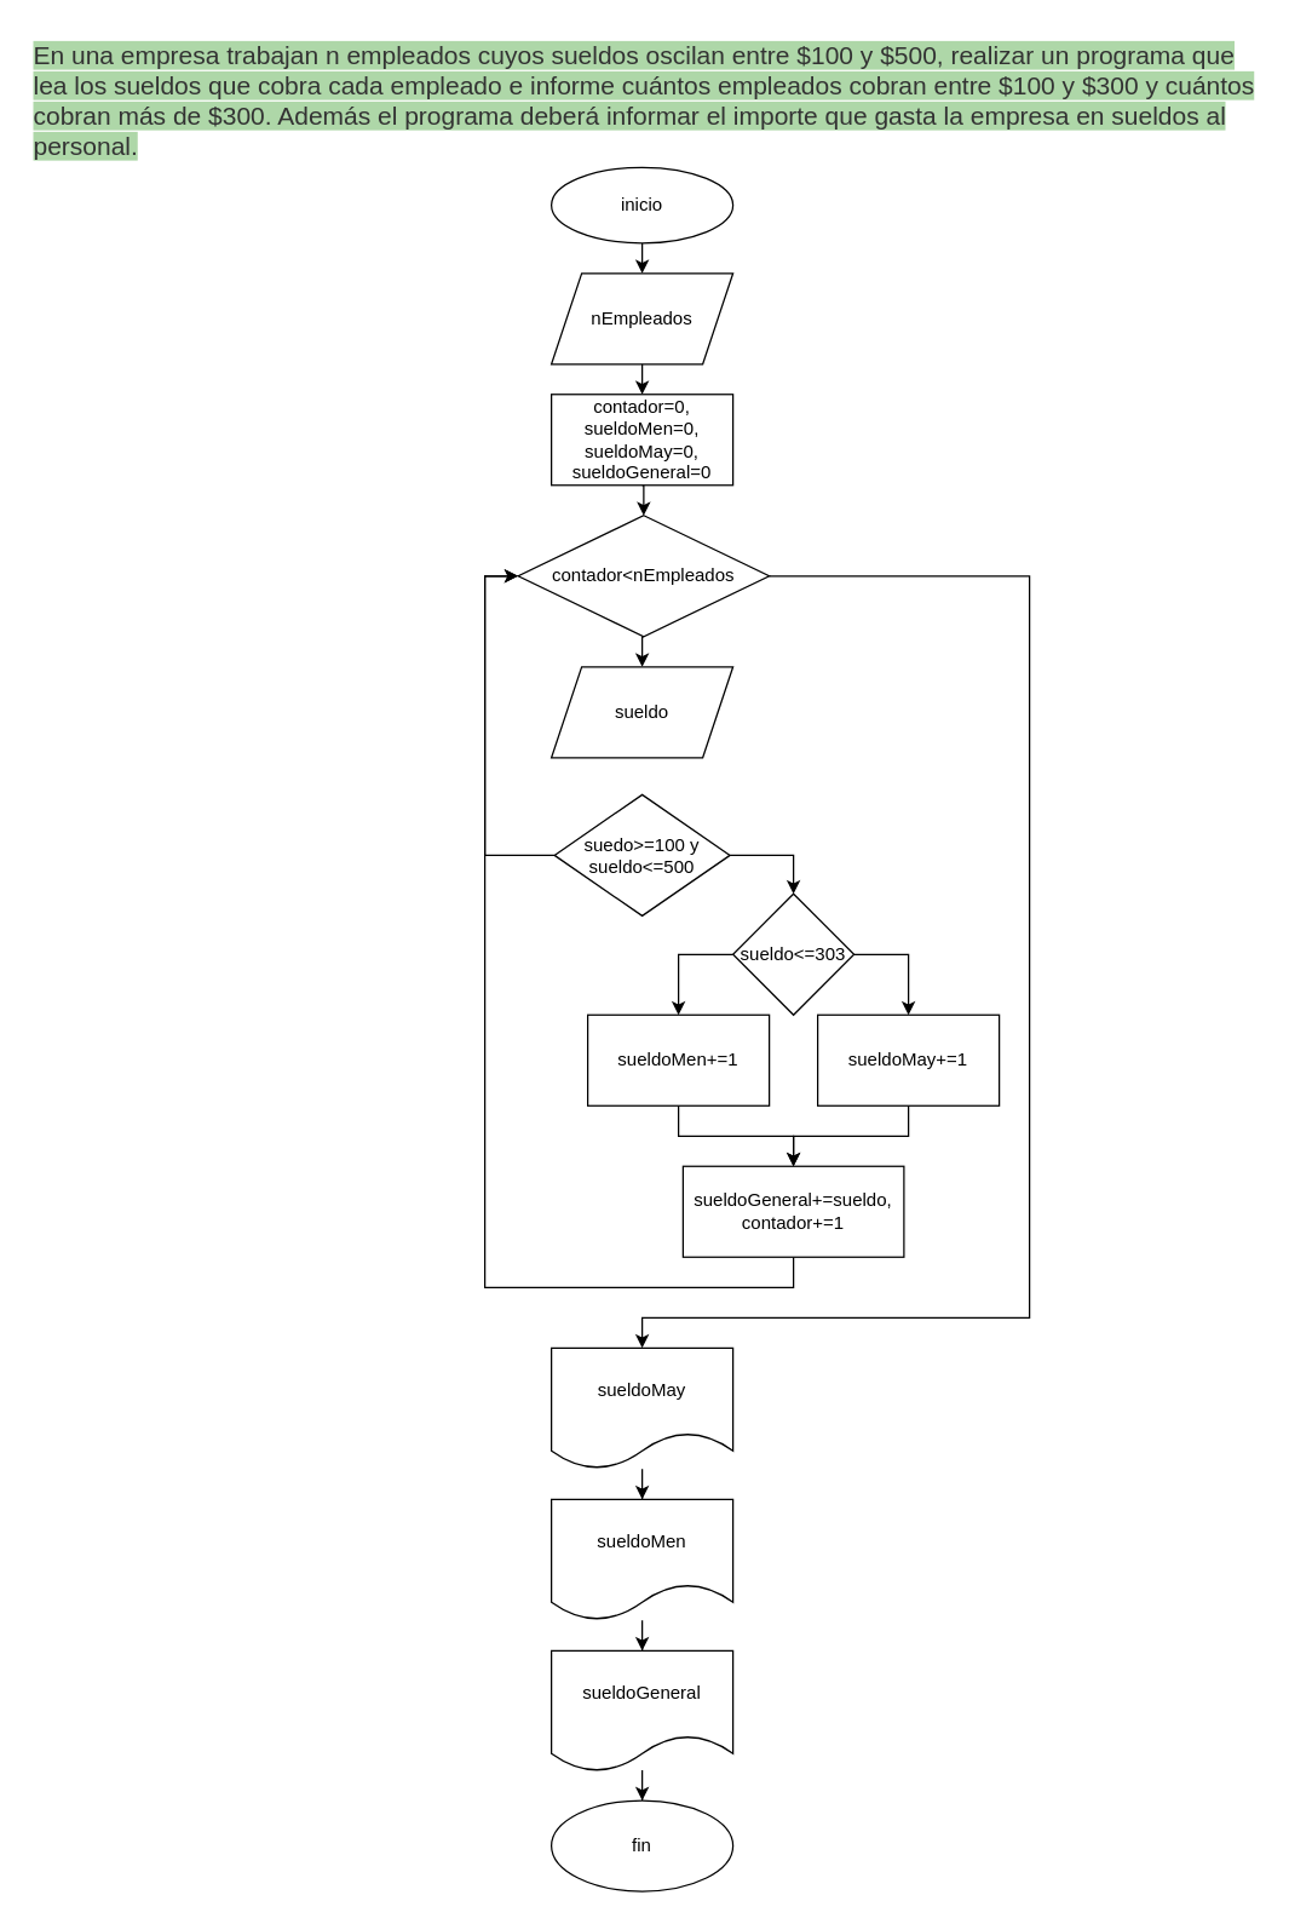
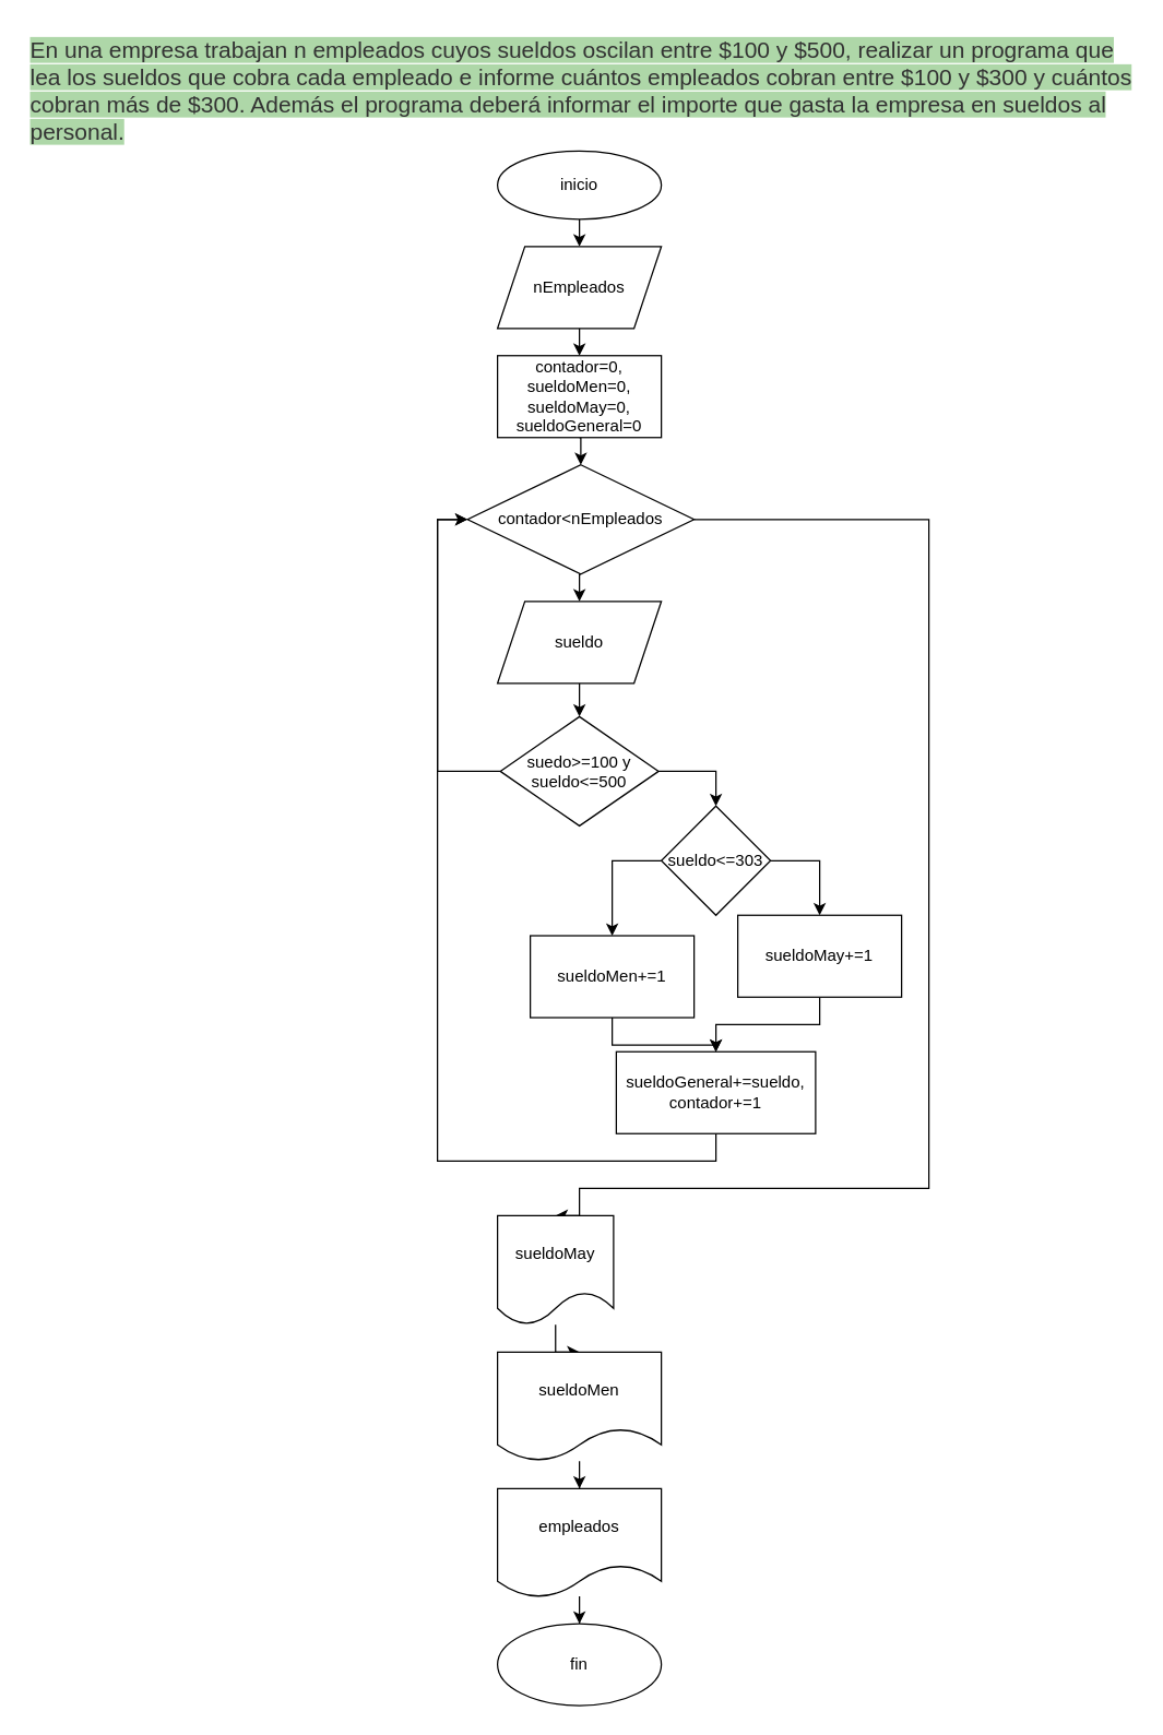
  <mxCell id="0" />
  <mxCell id="1" parent="0" />
  <mxCell id="2" value="&lt;span style=&quot;color: rgb(51, 51, 51); font-family: sans-serif, arial; font-size: 16.8px; font-style: normal; font-variant-ligatures: normal; font-variant-caps: normal; font-weight: 400; letter-spacing: normal; orphans: 2; text-align: left; text-indent: 0px; text-transform: none; widows: 2; word-spacing: 0px; -webkit-text-stroke-width: 0px; background-color: rgb(174, 215, 168); text-decoration-thickness: initial; text-decoration-style: initial; text-decoration-color: initial; float: none; display: inline !important;&quot;&gt;En una empresa trabajan n empleados cuyos sueldos oscilan entre $100 y $500, realizar un programa que lea los sueldos que cobra cada empleado e informe cuántos empleados cobran entre $100 y $300 y cuántos cobran más de $300. Además el programa deberá informar el importe que gasta la empresa en sueldos al personal.&lt;/span&gt;" style="text;whiteSpace=wrap;html=1;" parent="1" vertex="1"><mxGeometry x="20" width="810" height="90" as="geometry" y="20" /></mxCell>
  <mxCell id="3" style="edgeStyle=orthogonalEdgeStyle;rounded=0;orthogonalLoop=1;jettySize=auto;html=1;exitX=0.5;exitY=1;exitDx=0;exitDy=0;entryX=0.5;entryY=0;entryDx=0;entryDy=0;" parent="1" source="4" target="6" edge="1"><mxGeometry relative="1" as="geometry" /></mxCell>
  <mxCell id="4" value="inicio" style="ellipse;whiteSpace=wrap;html=1;" parent="1" vertex="1"><mxGeometry x="364" y="110" width="120" height="50" as="geometry" /></mxCell>
  <mxCell id="5" style="edgeStyle=orthogonalEdgeStyle;rounded=0;orthogonalLoop=1;jettySize=auto;html=1;exitX=0.5;exitY=1;exitDx=0;exitDy=0;entryX=0.5;entryY=0;entryDx=0;entryDy=0;" parent="1" source="6" target="8" edge="1"><mxGeometry relative="1" as="geometry" /></mxCell>
  <mxCell id="6" value="nEmpleados" style="shape=parallelogram;perimeter=parallelogramPerimeter;whiteSpace=wrap;html=1;fixedSize=1;" parent="1" vertex="1"><mxGeometry x="364" y="180" width="120" height="60" as="geometry" /></mxCell>
  <mxCell id="7" style="edgeStyle=orthogonalEdgeStyle;rounded=0;orthogonalLoop=1;jettySize=auto;html=1;exitX=0.5;exitY=1;exitDx=0;exitDy=0;entryX=0.5;entryY=0;entryDx=0;entryDy=0;" parent="1" source="8" target="11" edge="1"><mxGeometry relative="1" as="geometry" /></mxCell>
  <mxCell id="8" value="contador=0, sueldoMen=0,&lt;br&gt;sueldoMay=0,&lt;br&gt;sueldoGeneral=0" style="rounded=0;whiteSpace=wrap;html=1;" parent="1" vertex="1"><mxGeometry x="364" y="260" width="120" height="60" as="geometry" /></mxCell>
  <mxCell id="9" style="edgeStyle=orthogonalEdgeStyle;rounded=0;orthogonalLoop=1;jettySize=auto;html=1;exitX=0.5;exitY=1;exitDx=0;exitDy=0;entryX=0.5;entryY=0;entryDx=0;entryDy=0;" parent="1" source="11" target="16" edge="1"><mxGeometry relative="1" as="geometry" /></mxCell>
  <mxCell id="10" style="edgeStyle=orthogonalEdgeStyle;rounded=0;orthogonalLoop=1;jettySize=auto;html=1;exitX=1;exitY=0.5;exitDx=0;exitDy=0;entryX=0.5;entryY=0;entryDx=0;entryDy=0;" parent="1" source="11" target="27" edge="1"><mxGeometry relative="1" as="geometry"><Array as="points"><mxPoint x="680" y="380" /><mxPoint x="680" y="870" /><mxPoint x="424" y="870" /></Array></mxGeometry></mxCell>
  <mxCell id="11" value="contador&amp;lt;nEmpleados" style="rhombus;whiteSpace=wrap;html=1;" parent="1" vertex="1"><mxGeometry x="342" y="340" width="166" height="80" as="geometry" /></mxCell>
  <mxCell id="12" style="edgeStyle=orthogonalEdgeStyle;rounded=0;orthogonalLoop=1;jettySize=auto;html=1;exitX=0;exitY=0.5;exitDx=0;exitDy=0;entryX=0;entryY=0.5;entryDx=0;entryDy=0;" parent="1" source="14" target="11" edge="1"><mxGeometry relative="1" as="geometry"><Array as="points"><mxPoint x="320" y="565" /><mxPoint x="320" y="380" /></Array></mxGeometry></mxCell>
  <mxCell id="13" style="edgeStyle=orthogonalEdgeStyle;rounded=0;orthogonalLoop=1;jettySize=auto;html=1;exitX=1;exitY=0.5;exitDx=0;exitDy=0;entryX=0.5;entryY=0;entryDx=0;entryDy=0;" parent="1" source="14" target="19" edge="1"><mxGeometry relative="1" as="geometry" /></mxCell>
  <mxCell id="14" value="suedo&amp;gt;=100 y sueldo&amp;lt;=500" style="rhombus;whiteSpace=wrap;html=1;" parent="1" vertex="1"><mxGeometry x="366" y="524.5" width="116" height="80" as="geometry" /></mxCell>
+ <mxCell id="15" style="edgeStyle=orthogonalEdgeStyle;rounded=0;orthogonalLoop=1;jettySize=auto;html=1;exitX=0.5;exitY=1;exitDx=0;exitDy=0;entryX=0.5;entryY=0;entryDx=0;entryDy=0;" parent="1" source="16" target="14" edge="1"><mxGeometry relative="1" as="geometry" /></mxCell>
  <mxCell id="16" value="sueldo" style="shape=parallelogram;perimeter=parallelogramPerimeter;whiteSpace=wrap;html=1;fixedSize=1;" parent="1" vertex="1"><mxGeometry x="364" y="440" width="120" height="60" as="geometry" /></mxCell>
  <mxCell id="17" style="edgeStyle=orthogonalEdgeStyle;rounded=0;orthogonalLoop=1;jettySize=auto;html=1;exitX=0;exitY=0.5;exitDx=0;exitDy=0;entryX=0.5;entryY=0;entryDx=0;entryDy=0;" parent="1" source="19" target="23" edge="1"><mxGeometry relative="1" as="geometry" /></mxCell>
  <mxCell id="18" style="edgeStyle=orthogonalEdgeStyle;rounded=0;orthogonalLoop=1;jettySize=auto;html=1;exitX=1;exitY=0.5;exitDx=0;exitDy=0;entryX=0.5;entryY=0;entryDx=0;entryDy=0;" parent="1" source="19" target="21" edge="1"><mxGeometry relative="1" as="geometry" /></mxCell>
  <mxCell id="19" value="sueldo&amp;lt;=303" style="rhombus;whiteSpace=wrap;html=1;" parent="1" vertex="1"><mxGeometry x="484" y="590" width="80" height="80" as="geometry" /></mxCell>
  <mxCell id="20" style="edgeStyle=orthogonalEdgeStyle;rounded=0;orthogonalLoop=1;jettySize=auto;html=1;exitX=0.5;exitY=1;exitDx=0;exitDy=0;entryX=0.5;entryY=0;entryDx=0;entryDy=0;" parent="1" source="21" target="25" edge="1"><mxGeometry relative="1" as="geometry" /></mxCell>
  <mxCell id="21" value="sueldoMay+=1" style="rounded=0;whiteSpace=wrap;html=1;" parent="1" vertex="1"><mxGeometry x="540" y="670" width="120" height="60" as="geometry" /></mxCell>
  <mxCell id="22" style="edgeStyle=orthogonalEdgeStyle;rounded=0;orthogonalLoop=1;jettySize=auto;html=1;exitX=0.5;exitY=1;exitDx=0;exitDy=0;entryX=0.5;entryY=0;entryDx=0;entryDy=0;" parent="1" source="23" target="25" edge="1"><mxGeometry relative="1" as="geometry" /></mxCell>
- <mxCell id="23" value="sueldoMen+=1" style="rounded=0;whiteSpace=wrap;html=1;" parent="1" vertex="1"><mxGeometry x="388" y="670" width="120" height="60" as="geometry" /></mxCell>
+ <mxCell id="23" value="sueldoMen+=1" style="rounded=0;whiteSpace=wrap;html=1;" parent="1" vertex="1"><mxGeometry x="388" y="685" width="120" height="60" as="geometry" /></mxCell>
  <mxCell id="24" style="edgeStyle=orthogonalEdgeStyle;rounded=0;orthogonalLoop=1;jettySize=auto;html=1;exitX=0.5;exitY=1;exitDx=0;exitDy=0;entryX=0;entryY=0.5;entryDx=0;entryDy=0;" parent="1" source="25" target="11" edge="1"><mxGeometry relative="1" as="geometry"><Array as="points"><mxPoint x="524" y="850" /><mxPoint x="320" y="850" /><mxPoint x="320" y="380" /></Array></mxGeometry></mxCell>
  <mxCell id="25" value="sueldoGeneral+=sueldo,&lt;br&gt;contador+=1" style="rounded=0;whiteSpace=wrap;html=1;" parent="1" vertex="1"><mxGeometry x="451" y="770" width="146" height="60" as="geometry" /></mxCell>
  <mxCell id="26" style="edgeStyle=orthogonalEdgeStyle;rounded=0;orthogonalLoop=1;jettySize=auto;html=1;entryX=0.5;entryY=0;entryDx=0;entryDy=0;" parent="1" source="27" target="29" edge="1"><mxGeometry relative="1" as="geometry" /></mxCell>
- <mxCell id="27" value="sueldoMay" style="shape=document;whiteSpace=wrap;html=1;boundedLbl=1;" parent="1" vertex="1"><mxGeometry x="364" y="890" width="120" height="80" as="geometry" /></mxCell>
+ <mxCell id="27" value="sueldoMay" style="shape=document;whiteSpace=wrap;html=1;boundedLbl=1;" parent="1" vertex="1"><mxGeometry x="364" y="890" width="85" height="80" as="geometry" /></mxCell>
  <mxCell id="28" style="edgeStyle=orthogonalEdgeStyle;rounded=0;orthogonalLoop=1;jettySize=auto;html=1;entryX=0.5;entryY=0;entryDx=0;entryDy=0;" parent="1" source="29" target="31" edge="1"><mxGeometry relative="1" as="geometry" /></mxCell>
  <mxCell id="29" value="sueldoMen" style="shape=document;whiteSpace=wrap;html=1;boundedLbl=1;" parent="1" vertex="1"><mxGeometry x="364" y="990" width="120" height="80" as="geometry" /></mxCell>
  <mxCell id="30" style="edgeStyle=orthogonalEdgeStyle;rounded=0;orthogonalLoop=1;jettySize=auto;html=1;" parent="1" source="31" target="32" edge="1"><mxGeometry relative="1" as="geometry" /></mxCell>
- <mxCell id="31" value="sueldoGeneral" style="shape=document;whiteSpace=wrap;html=1;boundedLbl=1;" parent="1" vertex="1"><mxGeometry x="364" y="1090" width="120" height="80" as="geometry" /></mxCell>
+ <mxCell id="31" value="empleados" style="shape=document;whiteSpace=wrap;html=1;boundedLbl=1;" parent="1" vertex="1"><mxGeometry x="364" y="1090" width="120" height="80" as="geometry" /></mxCell>
  <mxCell id="32" value="fin" style="ellipse;whiteSpace=wrap;html=1;" parent="1" vertex="1"><mxGeometry x="364" y="1189" width="120" height="60" as="geometry" /></mxCell>
